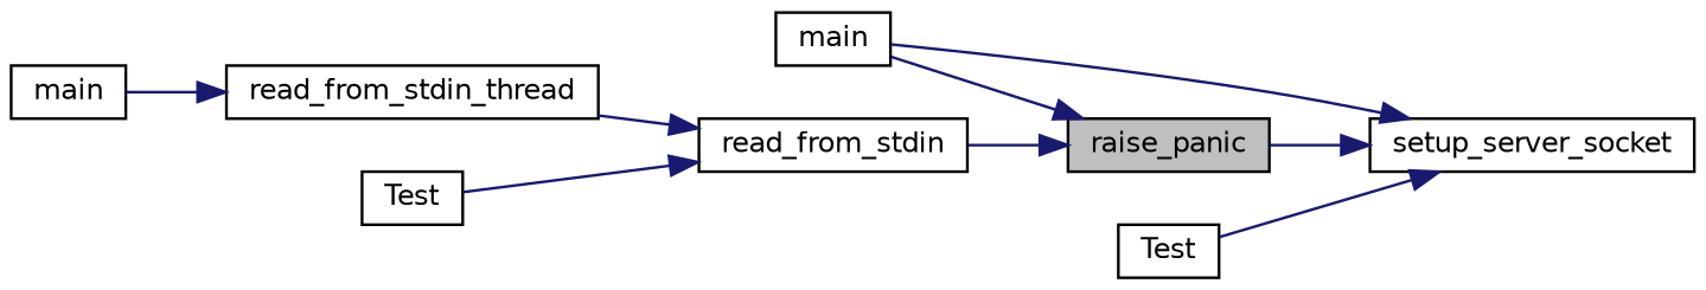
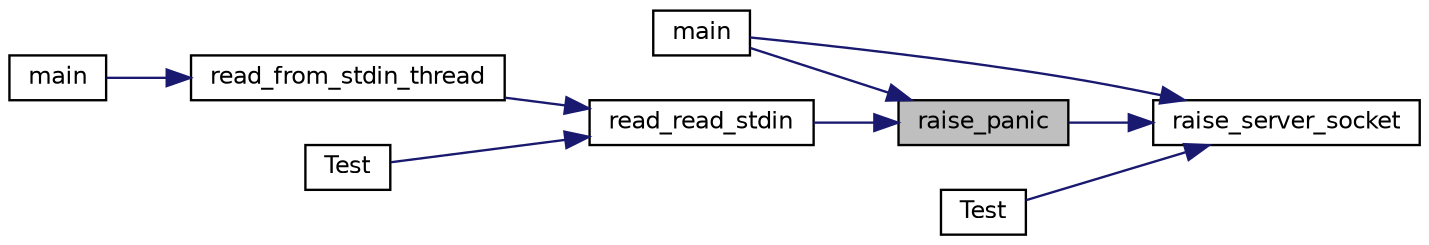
  digraph {
    rankdir=RL
    node [color=black fillcolor=white fontname=Helvetica fontsize=10 shape=record style=filled]
    edge [color=midnightblue dir=back fontname=Helvetica fontsize=10 labelfontname=Helvetica labelfontsize=10 style=solid]
    n1 [fillcolor=grey75 fontcolor=black height=0.2 label=raise_panic width=0.4]
    n2 [height=0.2 label=main width=0.4]
-   n3 [height=0.2 label=read_from_stdin width=0.4]
+   n3 [height=0.2 label=read_read_stdin width=0.4]
    n4 [height=0.2 label=read_from_stdin_thread width=0.4]
    n5 [height=0.2 label=Test width=0.4]
-   n6 [height=0.2 label=setup_server_socket width=0.4]
+   n6 [height=0.2 label=raise_server_socket width=0.4]
    n7 [height=0.2 label=Test width=0.4]
    n8 [height=0.2 label=main width=0.4]
    n1 -> n2
    n1 -> n3
    n3 -> n4
    n3 -> n5
    n4 -> n8
    n6 -> n1
    n6 -> n2
    n6 -> n7
  }
